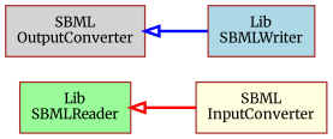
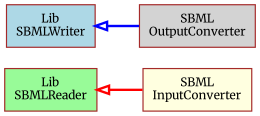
  strict digraph {
    fontname=Merriweather
    nodesep=0.25
    rankdir=LR
    ranksep=0.5
    node [color=brown fontname=Merriweather fontsize=10 shape=box style=filled]
    edge [arrowtail=empty dir=back fontname=Merriweather fontsize=10 labelfontname=Helvetica labelfontsize=10 style=bold]
    n1 [fillcolor=lightyellow label="SBML\nInputConverter"]
    n2 [fillcolor=palegreen label="Lib\nSBMLReader"]
    n3 [fillcolor=lightgrey label="SBML\nOutputConverter"]
    n4 [fillcolor=lightblue label="Lib\nSBMLWriter"]
    n2 -> n1 [color=red]
-   n3 -> n4 [color=blue]
+   n4 -> n3 [color=blue]
  }
